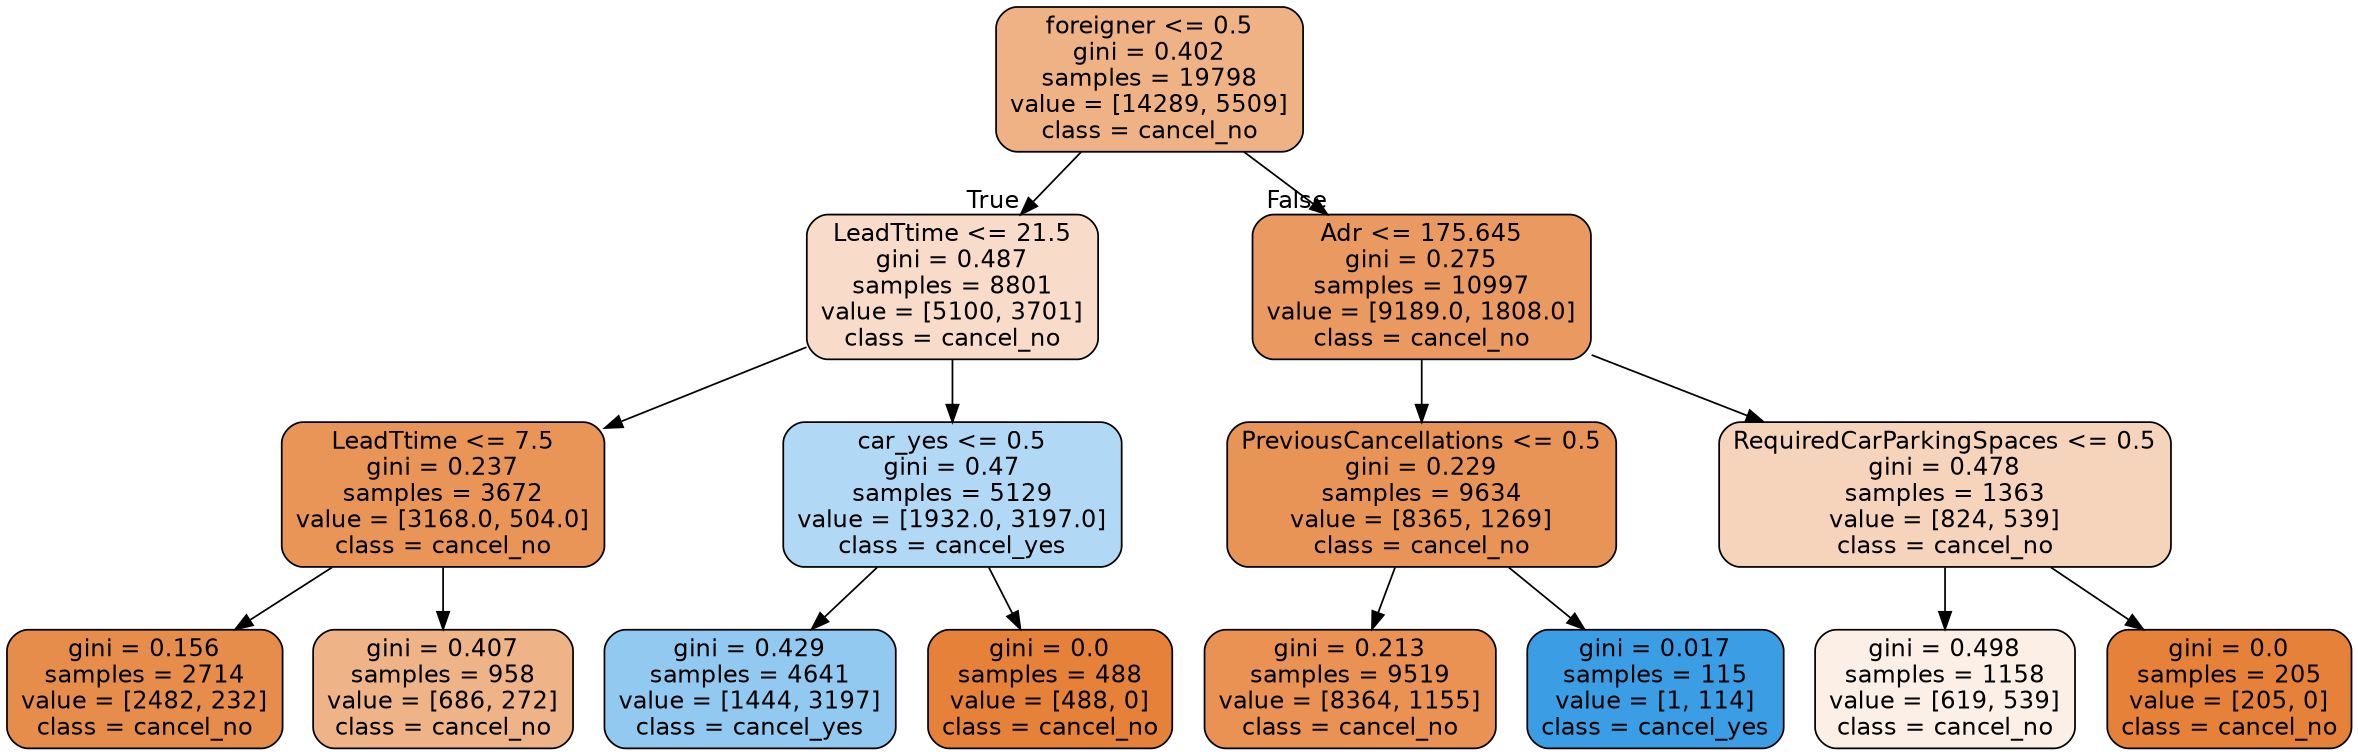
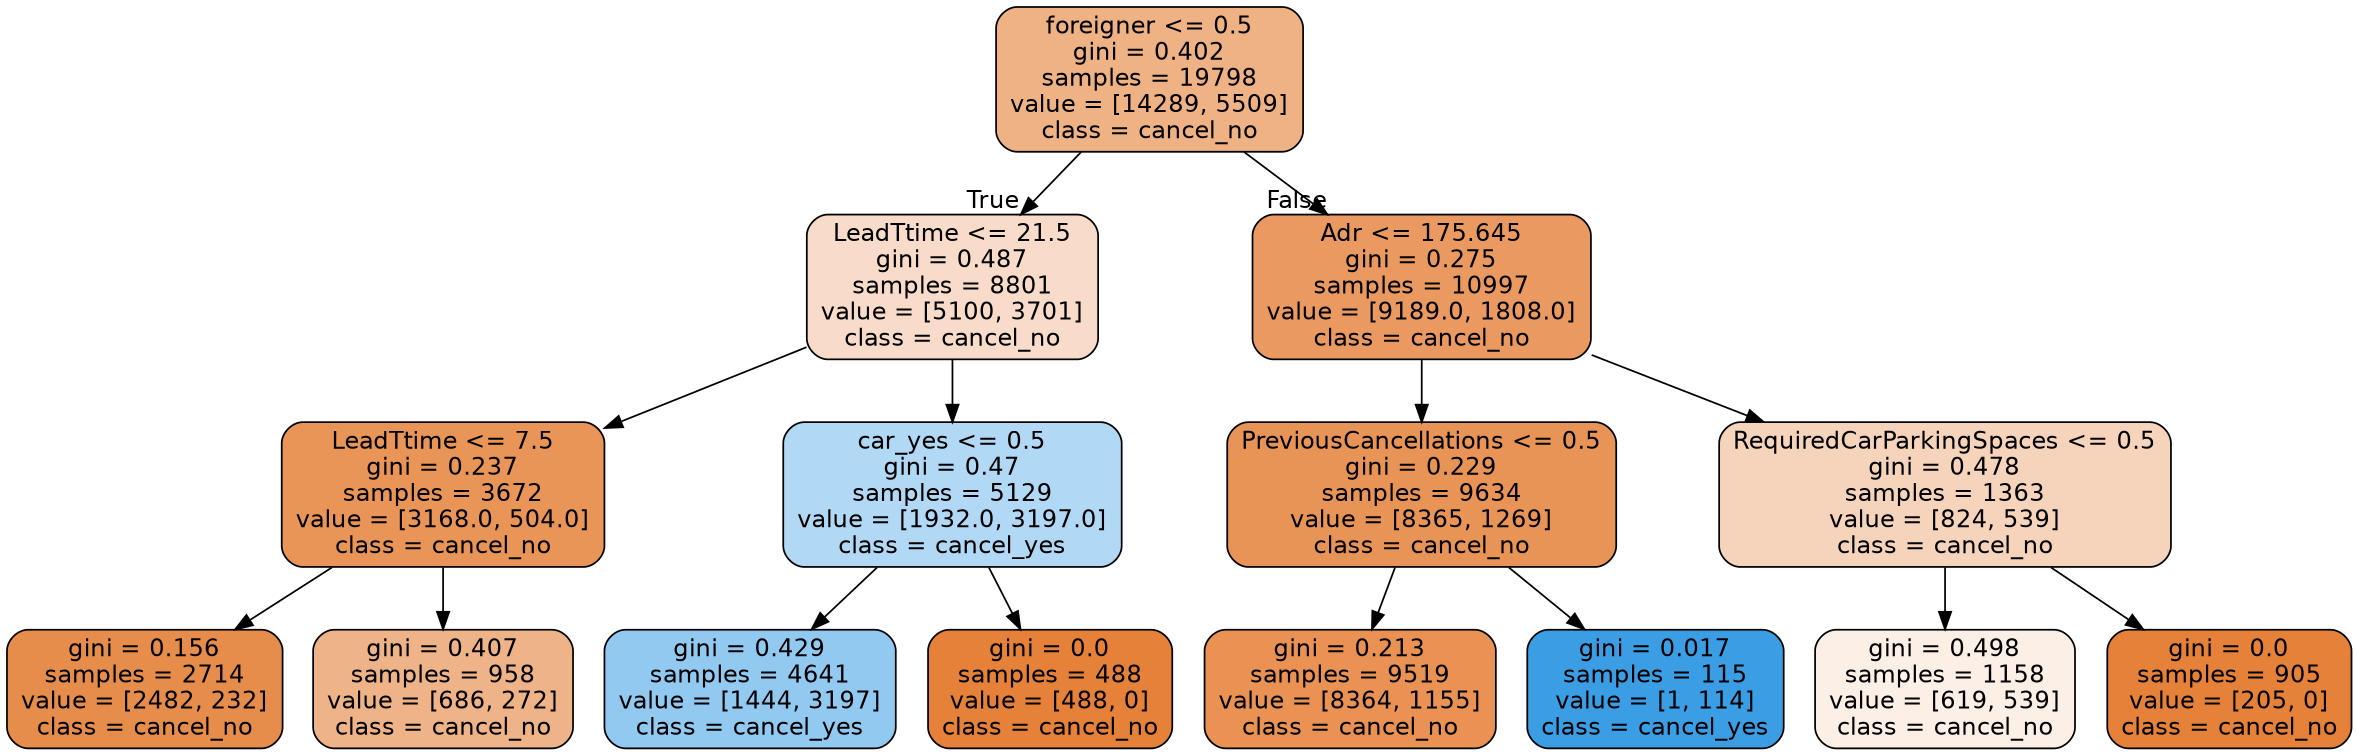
  digraph {
    node [color=black fillcolor="#e58139" fontname=helvetica shape=box style="filled, rounded"]
    edge [fontname=helvetica]
    n1 [fillcolor="#efb285" label="foreigner <= 0.5\ngini = 0.402\nsamples = 19798\nvalue = [14289, 5509]\nclass = cancel_no"]
    n2 [fillcolor="#f8dcc9" label="LeadTtime <= 21.5\ngini = 0.487\nsamples = 8801\nvalue = [5100, 3701]\nclass = cancel_no"]
    n3 [fillcolor="#ea9a60" label="Adr <= 175.645\ngini = 0.275\nsamples = 10997\nvalue = [9189.0, 1808.0]\nclass = cancel_no"]
    n4 [fillcolor="#e99558" label="LeadTtime <= 7.5\ngini = 0.237\nsamples = 3672\nvalue = [3168.0, 504.0]\nclass = cancel_no"]
    n5 [fillcolor="#b1d8f5" label="car_yes <= 0.5\ngini = 0.47\nsamples = 5129\nvalue = [1932.0, 3197.0]\nclass = cancel_yes"]
    n6 [fillcolor="#e78d4c" label="gini = 0.156\nsamples = 2714\nvalue = [2482, 232]\nclass = cancel_no"]
    n7 [fillcolor="#efb388" label="gini = 0.407\nsamples = 958\nvalue = [686, 272]\nclass = cancel_no"]
    n8 [fillcolor="#92c9f1" label="gini = 0.429\nsamples = 4641\nvalue = [1444, 3197]\nclass = cancel_yes"]
    n9 [label="gini = 0.0\nsamples = 488\nvalue = [488, 0]\nclass = cancel_no"]
    n10 [fillcolor="#e99457" label="PreviousCancellations <= 0.5\ngini = 0.229\nsamples = 9634\nvalue = [8365, 1269]\nclass = cancel_no"]
    n11 [fillcolor="#f6d3bb" label="RequiredCarParkingSpaces <= 0.5\ngini = 0.478\nsamples = 1363\nvalue = [824, 539]\nclass = cancel_no"]
    n12 [fillcolor="#e99254" label="gini = 0.213\nsamples = 9519\nvalue = [8364, 1155]\nclass = cancel_no"]
    n13 [fillcolor="#3b9ee5" label="gini = 0.017\nsamples = 115\nvalue = [1, 114]\nclass = cancel_yes"]
    n14 [fillcolor="#fcefe5" label="gini = 0.498\nsamples = 1158\nvalue = [619, 539]\nclass = cancel_no"]
-   n15 [label="gini = 0.0\nsamples = 205\nvalue = [205, 0]\nclass = cancel_no"]
+   n15 [label="gini = 0.0\nsamples = 905\nvalue = [205, 0]\nclass = cancel_no"]
    n1 -> n2 [headlabel=True labelangle=45 labeldistance=2.5]
    n1 -> n3 [headlabel=False labelangle=-45 labeldistance=2.5]
    n2 -> n4
    n2 -> n5
    n3 -> n10
    n3 -> n11
    n4 -> n6
    n4 -> n7
    n5 -> n8
    n5 -> n9
    n10 -> n12
    n10 -> n13
    n11 -> n14
    n11 -> n15
  }
